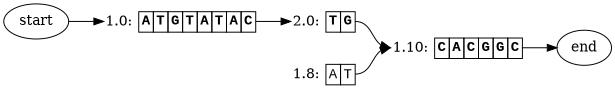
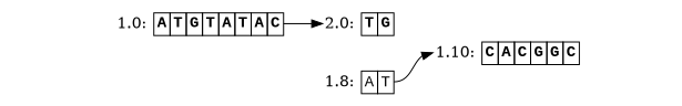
  strict digraph {
    rankdir=LR
    splines=true
    node [original_node=1 margin=0 shape=none]
    edge [headport=w reference=False tailport=e]
-   n1 [end=-1 height=0.5 label=start original_node=source width=0.75 margin="" shape=""]
    n2 [end=7 height=0.5 highlights="[True, True, True, True, True, True, True, True]" label=<<TABLE BORDER='0' CELLBORDER='1' CELLSPACING='0'><TR><TD BORDER='0' PORT='caption'>1.0: </TD><TD PORT='0'><FONT FACE='Courier New'><B>A</B></FONT></TD> <TD PORT='1'><FONT FACE='Courier New'><B>T</B></FONT></TD> <TD PORT='2'><FONT FACE='Courier New'><B>G</B></FONT></TD> <TD PORT='3'><FONT FACE='Courier New'><B>T</B></FONT></TD> <TD PORT='4'><FONT FACE='Courier New'><B>A</B></FONT></TD> <TD PORT='5'><FONT FACE='Courier New'><B>T</B></FONT></TD> <TD PORT='6'><FONT FACE='Courier New'><B>A</B></FONT></TD> <TD PORT='7'><FONT FACE='Courier New'><B>C</B></FONT></TD></TR></TABLE>> sequence=ATGTATAC width=1.9826]
    n3 [end=1 height=0.5 highlights="[True, True]" label=<<TABLE BORDER='0' CELLBORDER='1' CELLSPACING='0'><TR><TD BORDER='0' PORT='caption'>2.0: </TD><TD PORT='0'><FONT FACE='Courier New'><B>T</B></FONT></TD> <TD PORT='1'><FONT FACE='Courier New'><B>G</B></FONT></TD></TR></TABLE>> original_node=2 sequence=TG width=0.79514]
    n4 [end=9 height=0.5 highlights="[False, False]" label=<<TABLE BORDER='0' CELLBORDER='1' CELLSPACING='0'><TR><TD BORDER='0' PORT='caption'>1.8: </TD><TD PORT='0'><FONT FACE='Courier New'>A</FONT></TD> <TD PORT='1'><FONT FACE='Courier New'>T</FONT></TD></TR></TABLE>> sequence=AT width=0.79514]
    n5 [end=15 height=0.5 highlights="[True, True, True, True, True, True]" label=<<TABLE BORDER='0' CELLBORDER='1' CELLSPACING='0'><TR><TD BORDER='0' PORT='caption'>1.10: </TD><TD PORT='0'><FONT FACE='Courier New'><B>C</B></FONT></TD> <TD PORT='1'><FONT FACE='Courier New'><B>A</B></FONT></TD> <TD PORT='2'><FONT FACE='Courier New'><B>C</B></FONT></TD> <TD PORT='3'><FONT FACE='Courier New'><B>G</B></FONT></TD> <TD PORT='4'><FONT FACE='Courier New'><B>G</B></FONT></TD> <TD PORT='5'><FONT FACE='Courier New'><B>C</B></FONT></TD></TR></TABLE>> sequence=CACGGC width=1.6806]
-   n6 [height=0.5 label=end original_node=sink width=0.75 margin="" shape=""]
-   n1 -> n2
    n2 -> n3
-   n3 -> n5
    n4 -> n5 [reference=True style=solid]
-   n5 -> n6
  }
